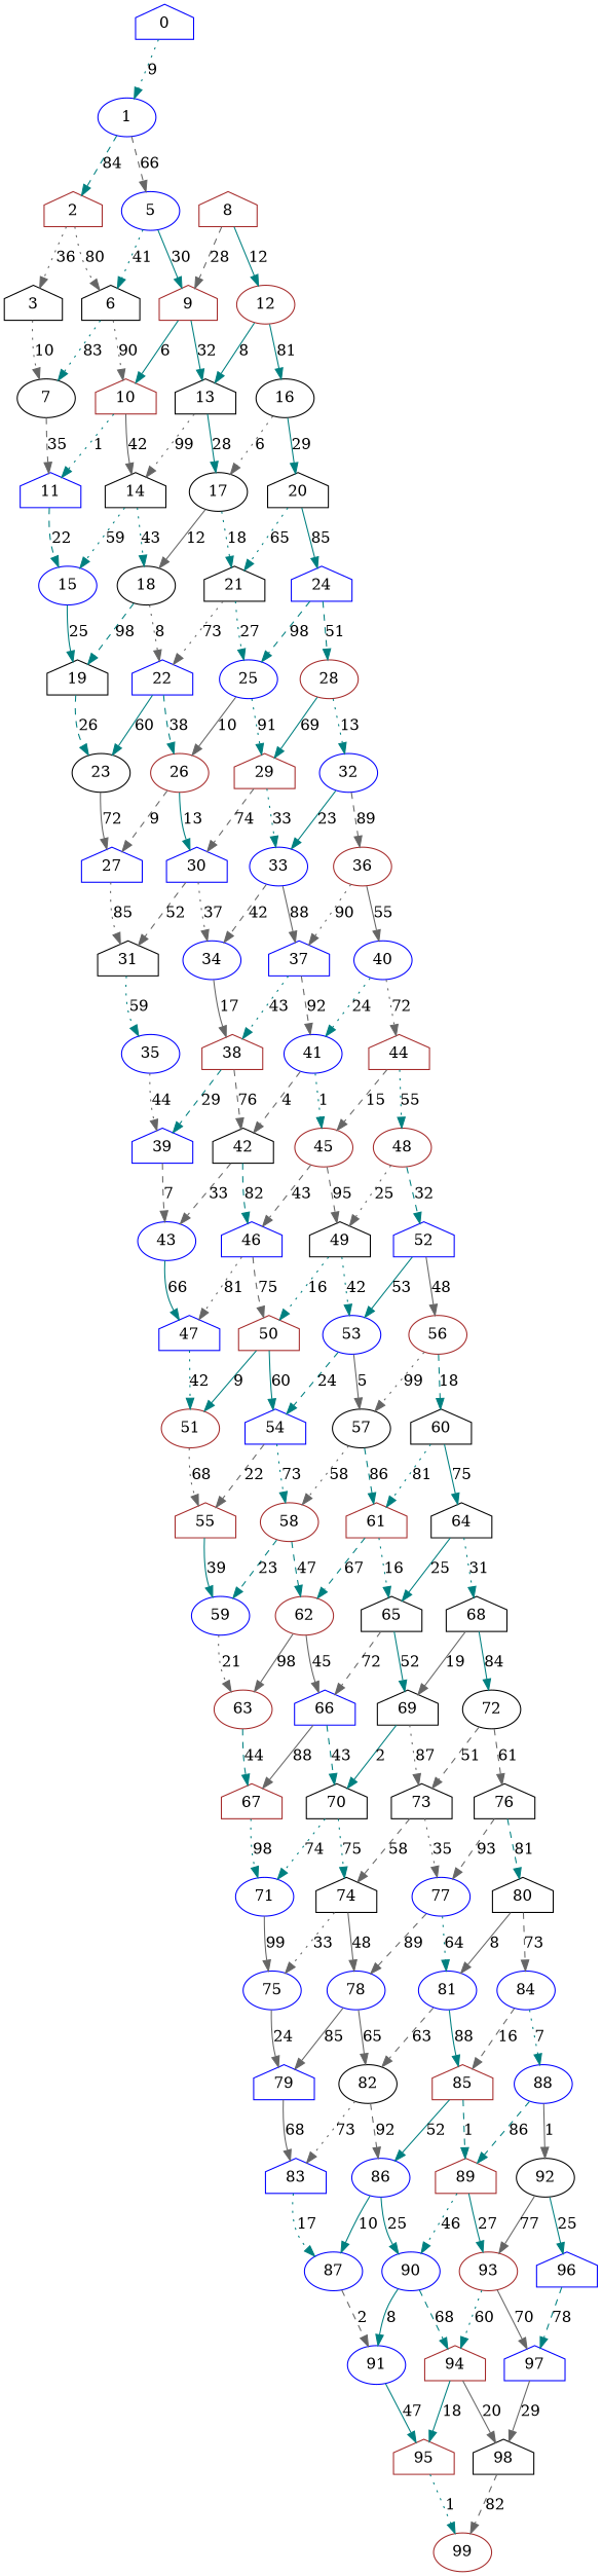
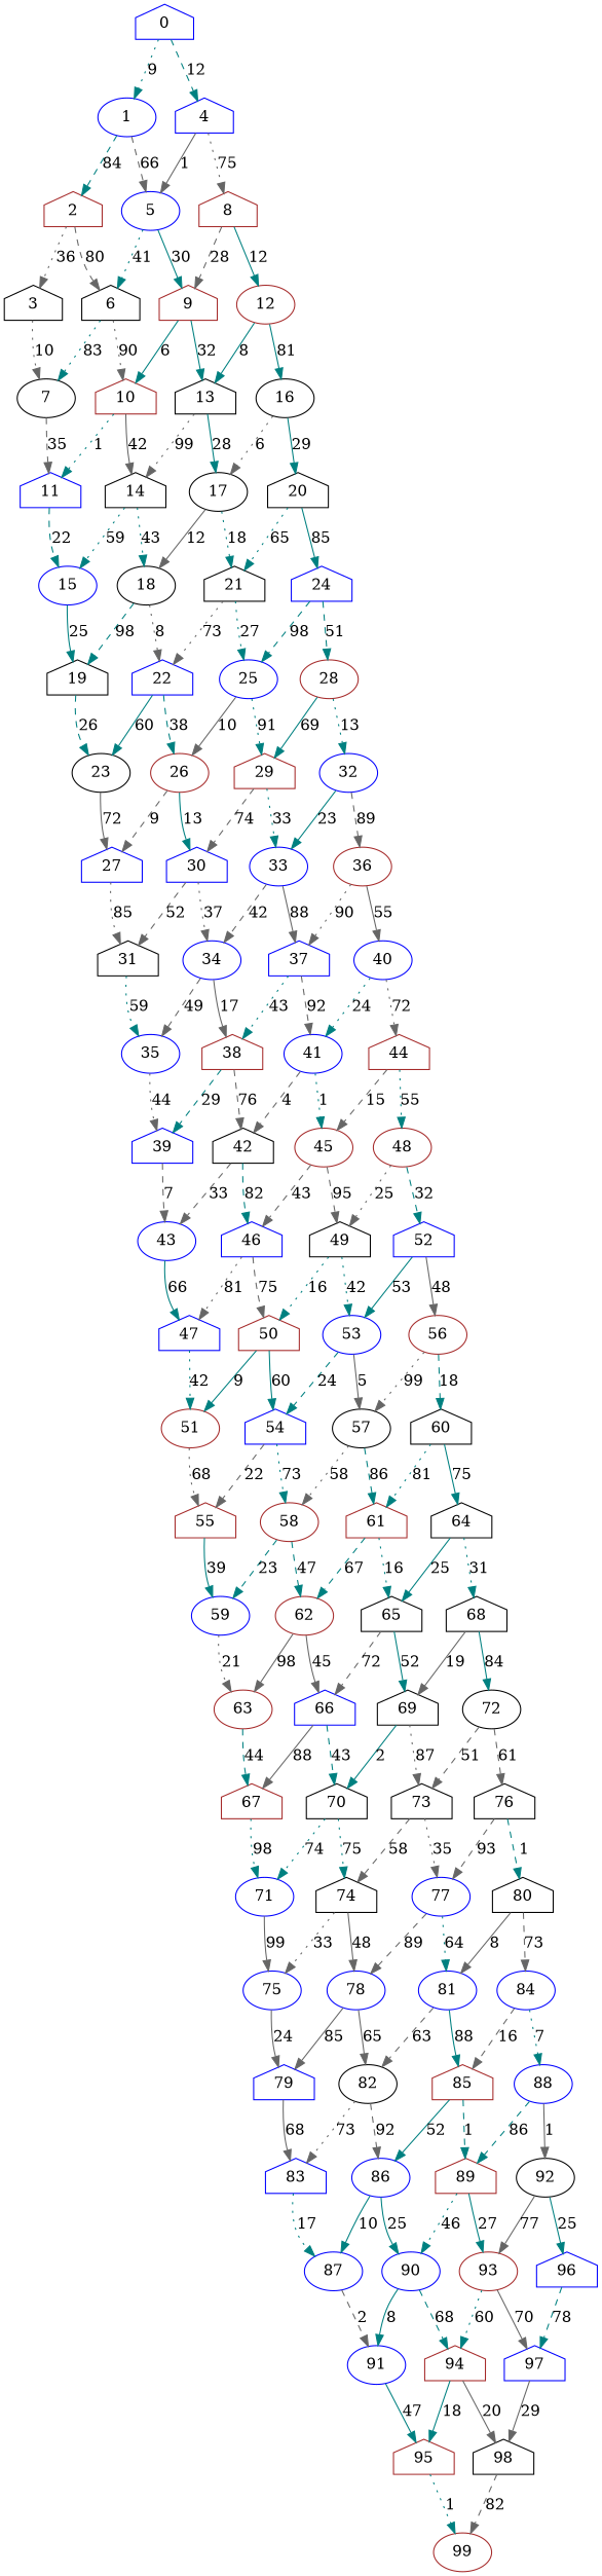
  digraph {
    node [color=blue shape=house]
    edge [color=teal style=solid]
    1 [shape=ellipse]
    0
+   4
    2 [color=brown]
    5 [shape=ellipse]
    8 [color=brown]
    3 [color=black]
    6 [color=black]
    9 [color=brown]
    12 [color=brown shape=ellipse]
    7 [color=black shape=ellipse]
    10 [color=brown]
    13 [color=black]
    11
    14 [color=black]
    15 [shape=ellipse]
    16 [color=black shape=ellipse]
    17 [color=black shape=ellipse]
    18 [color=black shape=ellipse]
    19 [color=black]
    20 [color=black]
    21 [color=black]
    22
    23 [color=black shape=ellipse]
    24
    25 [shape=ellipse]
    26 [color=brown shape=ellipse]
    27
    28 [color=brown shape=ellipse]
    29 [color=brown]
    30
    31 [color=black]
    32 [shape=ellipse]
    33 [shape=ellipse]
    34 [shape=ellipse]
    35 [shape=ellipse]
    36 [color=brown shape=ellipse]
    37
    38 [color=brown]
    39
    40 [shape=ellipse]
    41 [shape=ellipse]
    42 [color=black]
    43 [shape=ellipse]
    44 [color=brown]
    45 [color=brown shape=ellipse]
    46
    47
    48 [color=brown shape=ellipse]
    49 [color=black]
    50 [color=brown]
    51 [color=brown shape=ellipse]
    52
    53 [shape=ellipse]
    54
    55 [color=brown]
    56 [color=brown shape=ellipse]
    57 [color=black shape=ellipse]
    58 [color=brown shape=ellipse]
    59 [shape=ellipse]
    60 [color=black]
    61 [color=brown]
    62 [color=brown shape=ellipse]
    63 [color=brown shape=ellipse]
    64 [color=black]
    65 [color=black]
    66
    67 [color=brown]
    68 [color=black]
    69 [color=black]
    70 [color=black]
    71 [shape=ellipse]
    72 [color=black shape=ellipse]
    73 [color=black]
    74 [color=black]
    75 [shape=ellipse]
    76 [color=black]
    77 [shape=ellipse]
    78 [shape=ellipse]
    79
    80 [color=black]
    81 [shape=ellipse]
    82 [color=black shape=ellipse]
    83
    84 [shape=ellipse]
    85 [color=brown]
    86 [shape=ellipse]
    87 [shape=ellipse]
    88 [shape=ellipse]
    89 [color=brown]
    90 [shape=ellipse]
    91 [shape=ellipse]
    92 [color=black shape=ellipse]
    93 [color=brown shape=ellipse]
    94 [color=brown]
    95 [color=brown]
    96
    97
    98 [color=black]
    99 [color=brown shape=ellipse]
    1 -> 2 [label=84 style=dashed]
    1 -> 5 [color=gray40 label=66 style=dashed]
    0 -> 1 [label=9 style=dotted]
+   0 -> 4 [label=12 style=dashed]
+   4 -> 5 [color=gray40 label=1]
+   4 -> 8 [color=gray40 label=75 style=dotted]
    2 -> 3 [color=gray40 label=36 style=dotted]
-   2 -> 6 [color=gray40 label=80 style=dotted]
+   2 -> 6 [color=gray40 label=80 style=dashed]
    5 -> 6 [label=41 style=dotted]
    5 -> 9 [label=30]
    8 -> 9 [color=gray40 label=28 style=dashed]
    8 -> 12 [label=12]
    3 -> 7 [color=gray40 label=10 style=dotted]
    6 -> 7 [label=83 style=dotted]
    6 -> 10 [color=gray40 label=90 style=dotted]
    9 -> 10 [label=6]
    9 -> 13 [label=32]
    12 -> 13 [label=8]
    12 -> 16 [label=81]
    7 -> 11 [color=gray40 label=35 style=dashed]
    10 -> 11 [label=1 style=dotted]
    10 -> 14 [color=gray40 label=42]
    13 -> 14 [color=gray40 label=99 style=dotted]
    13 -> 17 [label=28]
    11 -> 15 [label=22 style=dashed]
    14 -> 15 [label=59 style=dotted]
    14 -> 18 [label=43 style=dotted]
    15 -> 19 [label=25]
    16 -> 17 [color=gray40 label=6 style=dotted]
    16 -> 20 [label=29]
    17 -> 18 [color=gray40 label=12]
    17 -> 21 [label=18 style=dotted]
    18 -> 19 [label=98 style=dashed]
    18 -> 22 [color=gray40 label=8 style=dotted]
    19 -> 23 [label=26 style=dashed]
    20 -> 21 [label=65 style=dotted]
    20 -> 24 [label=85]
    21 -> 22 [color=gray40 label=73 style=dotted]
    21 -> 25 [label=27 style=dotted]
    22 -> 23 [label=60]
    22 -> 26 [label=38 style=dashed]
    23 -> 27 [color=gray40 label=72]
    24 -> 25 [label=98 style=dashed]
    24 -> 28 [label=51 style=dashed]
    25 -> 26 [color=gray40 label=10]
    25 -> 29 [label=91 style=dotted]
    26 -> 27 [color=gray40 label=9 style=dashed]
    26 -> 30 [label=13]
    27 -> 31 [color=gray40 label=85 style=dotted]
    28 -> 29 [label=69]
    28 -> 32 [label=13 style=dotted]
    29 -> 30 [color=gray40 label=74 style=dashed]
    29 -> 33 [label=33 style=dotted]
    30 -> 31 [color=gray40 label=52 style=dashed]
    30 -> 34 [color=gray40 label=37 style=dotted]
    31 -> 35 [label=59 style=dotted]
    32 -> 33 [label=23]
    32 -> 36 [color=gray40 label=89 style=dashed]
    33 -> 34 [color=gray40 label=42 style=dashed]
    33 -> 37 [color=gray40 label=88]
+   34 -> 35 [color=gray40 label=49 style=dashed]
    34 -> 38 [color=gray40 label=17]
    35 -> 39 [color=gray40 label=44 style=dotted]
    36 -> 37 [color=gray40 label=90 style=dotted]
    36 -> 40 [color=gray40 label=55]
    37 -> 38 [label=43 style=dotted]
    37 -> 41 [color=gray40 label=92 style=dashed]
    38 -> 39 [label=29 style=dashed]
    38 -> 42 [color=gray40 label=76 style=dashed]
    39 -> 43 [color=gray40 label=7 style=dashed]
    40 -> 41 [label=24 style=dotted]
    40 -> 44 [color=gray40 label=72 style=dotted]
    41 -> 42 [color=gray40 label=4 style=dashed]
    41 -> 45 [label=1 style=dotted]
    42 -> 43 [color=gray40 label=33 style=dashed]
    42 -> 46 [label=82 style=dashed]
    43 -> 47 [label=66]
    44 -> 45 [color=gray40 label=15 style=dashed]
    44 -> 48 [label=55 style=dotted]
    45 -> 46 [color=gray40 label=43 style=dashed]
    45 -> 49 [color=gray40 label=95 style=dashed]
    46 -> 47 [color=gray40 label=81 style=dotted]
    46 -> 50 [color=gray40 label=75 style=dashed]
    47 -> 51 [label=42 style=dotted]
    48 -> 49 [color=gray40 label=25 style=dotted]
    48 -> 52 [label=32 style=dashed]
    49 -> 50 [label=16 style=dotted]
    49 -> 53 [label=42 style=dotted]
    50 -> 51 [label=9]
    50 -> 54 [label=60]
    51 -> 55 [color=gray40 label=68 style=dotted]
    52 -> 53 [label=53]
    52 -> 56 [color=gray40 label=48]
    53 -> 54 [label=24 style=dashed]
    53 -> 57 [color=gray40 label=5]
    54 -> 55 [color=gray40 label=22 style=dashed]
    54 -> 58 [label=73 style=dotted]
    55 -> 59 [label=39]
    56 -> 57 [color=gray40 label=99 style=dotted]
    56 -> 60 [label=18 style=dashed]
    57 -> 58 [color=gray40 label=58 style=dotted]
    57 -> 61 [label=86 style=dashed]
    58 -> 59 [label=23 style=dashed]
    58 -> 62 [label=47 style=dashed]
    59 -> 63 [color=gray40 label=21 style=dotted]
    60 -> 61 [label=81 style=dotted]
    60 -> 64 [label=75]
    61 -> 62 [label=67 style=dashed]
    61 -> 65 [label=16 style=dotted]
    62 -> 63 [color=gray40 label=98]
    62 -> 66 [color=gray40 label=45]
    63 -> 67 [label=44 style=dashed]
    64 -> 65 [label=25]
    64 -> 68 [label=31 style=dotted]
    65 -> 66 [color=gray40 label=72 style=dashed]
    65 -> 69 [label=52]
    66 -> 67 [color=gray40 label=88]
    66 -> 70 [label=43 style=dashed]
    67 -> 71 [label=98 style=dotted]
    68 -> 69 [color=gray40 label=19]
    68 -> 72 [label=84]
    69 -> 70 [label=2]
    69 -> 73 [color=gray40 label=87 style=dotted]
    70 -> 71 [label=74 style=dotted]
    70 -> 74 [label=75 style=dotted]
    71 -> 75 [color=gray40 label=99]
    72 -> 73 [color=gray40 label=51 style=dashed]
    72 -> 76 [color=gray40 label=61 style=dashed]
    73 -> 74 [color=gray40 label=58 style=dashed]
    73 -> 77 [color=gray40 label=35 style=dotted]
    74 -> 75 [color=gray40 label=33 style=dotted]
    74 -> 78 [color=gray40 label=48]
    75 -> 79 [color=gray40 label=24]
    76 -> 77 [color=gray40 label=93 style=dashed]
-   76 -> 80 [label=81 style=dashed]
+   76 -> 80 [label=1 style=dashed]
    77 -> 78 [color=gray40 label=89 style=dashed]
    77 -> 81 [label=64 style=dotted]
    78 -> 79 [color=gray40 label=85]
    78 -> 82 [color=gray40 label=65]
    79 -> 83 [color=gray40 label=68]
    80 -> 81 [color=gray40 label=8]
    80 -> 84 [color=gray40 label=73 style=dashed]
    81 -> 82 [color=gray40 label=63 style=dashed]
    81 -> 85 [label=88]
    82 -> 83 [color=gray40 label=73 style=dotted]
    82 -> 86 [color=gray40 label=92 style=dashed]
    83 -> 87 [label=17 style=dotted]
    84 -> 85 [color=gray40 label=16 style=dashed]
    84 -> 88 [label=7 style=dotted]
    85 -> 86 [label=52]
    85 -> 89 [label=1 style=dashed]
    86 -> 87 [label=10]
    86 -> 90 [label=25]
    87 -> 91 [color=gray40 label=2 style=dashed]
    88 -> 89 [label=86 style=dashed]
    88 -> 92 [color=gray40 label=1]
    89 -> 90 [label=46 style=dotted]
    89 -> 93 [label=27]
    90 -> 91 [label=8]
    90 -> 94 [label=68 style=dashed]
    91 -> 95 [label=47]
    92 -> 93 [color=gray40 label=77]
    92 -> 96 [label=25]
    93 -> 94 [label=60 style=dotted]
    93 -> 97 [color=gray40 label=70]
    94 -> 95 [label=18]
    94 -> 98 [color=gray40 label=20]
    95 -> 99 [label=1 style=dotted]
    96 -> 97 [label=78 style=dashed]
    97 -> 98 [color=gray40 label=29]
    98 -> 99 [color=gray40 label=82 style=dashed]
  }
